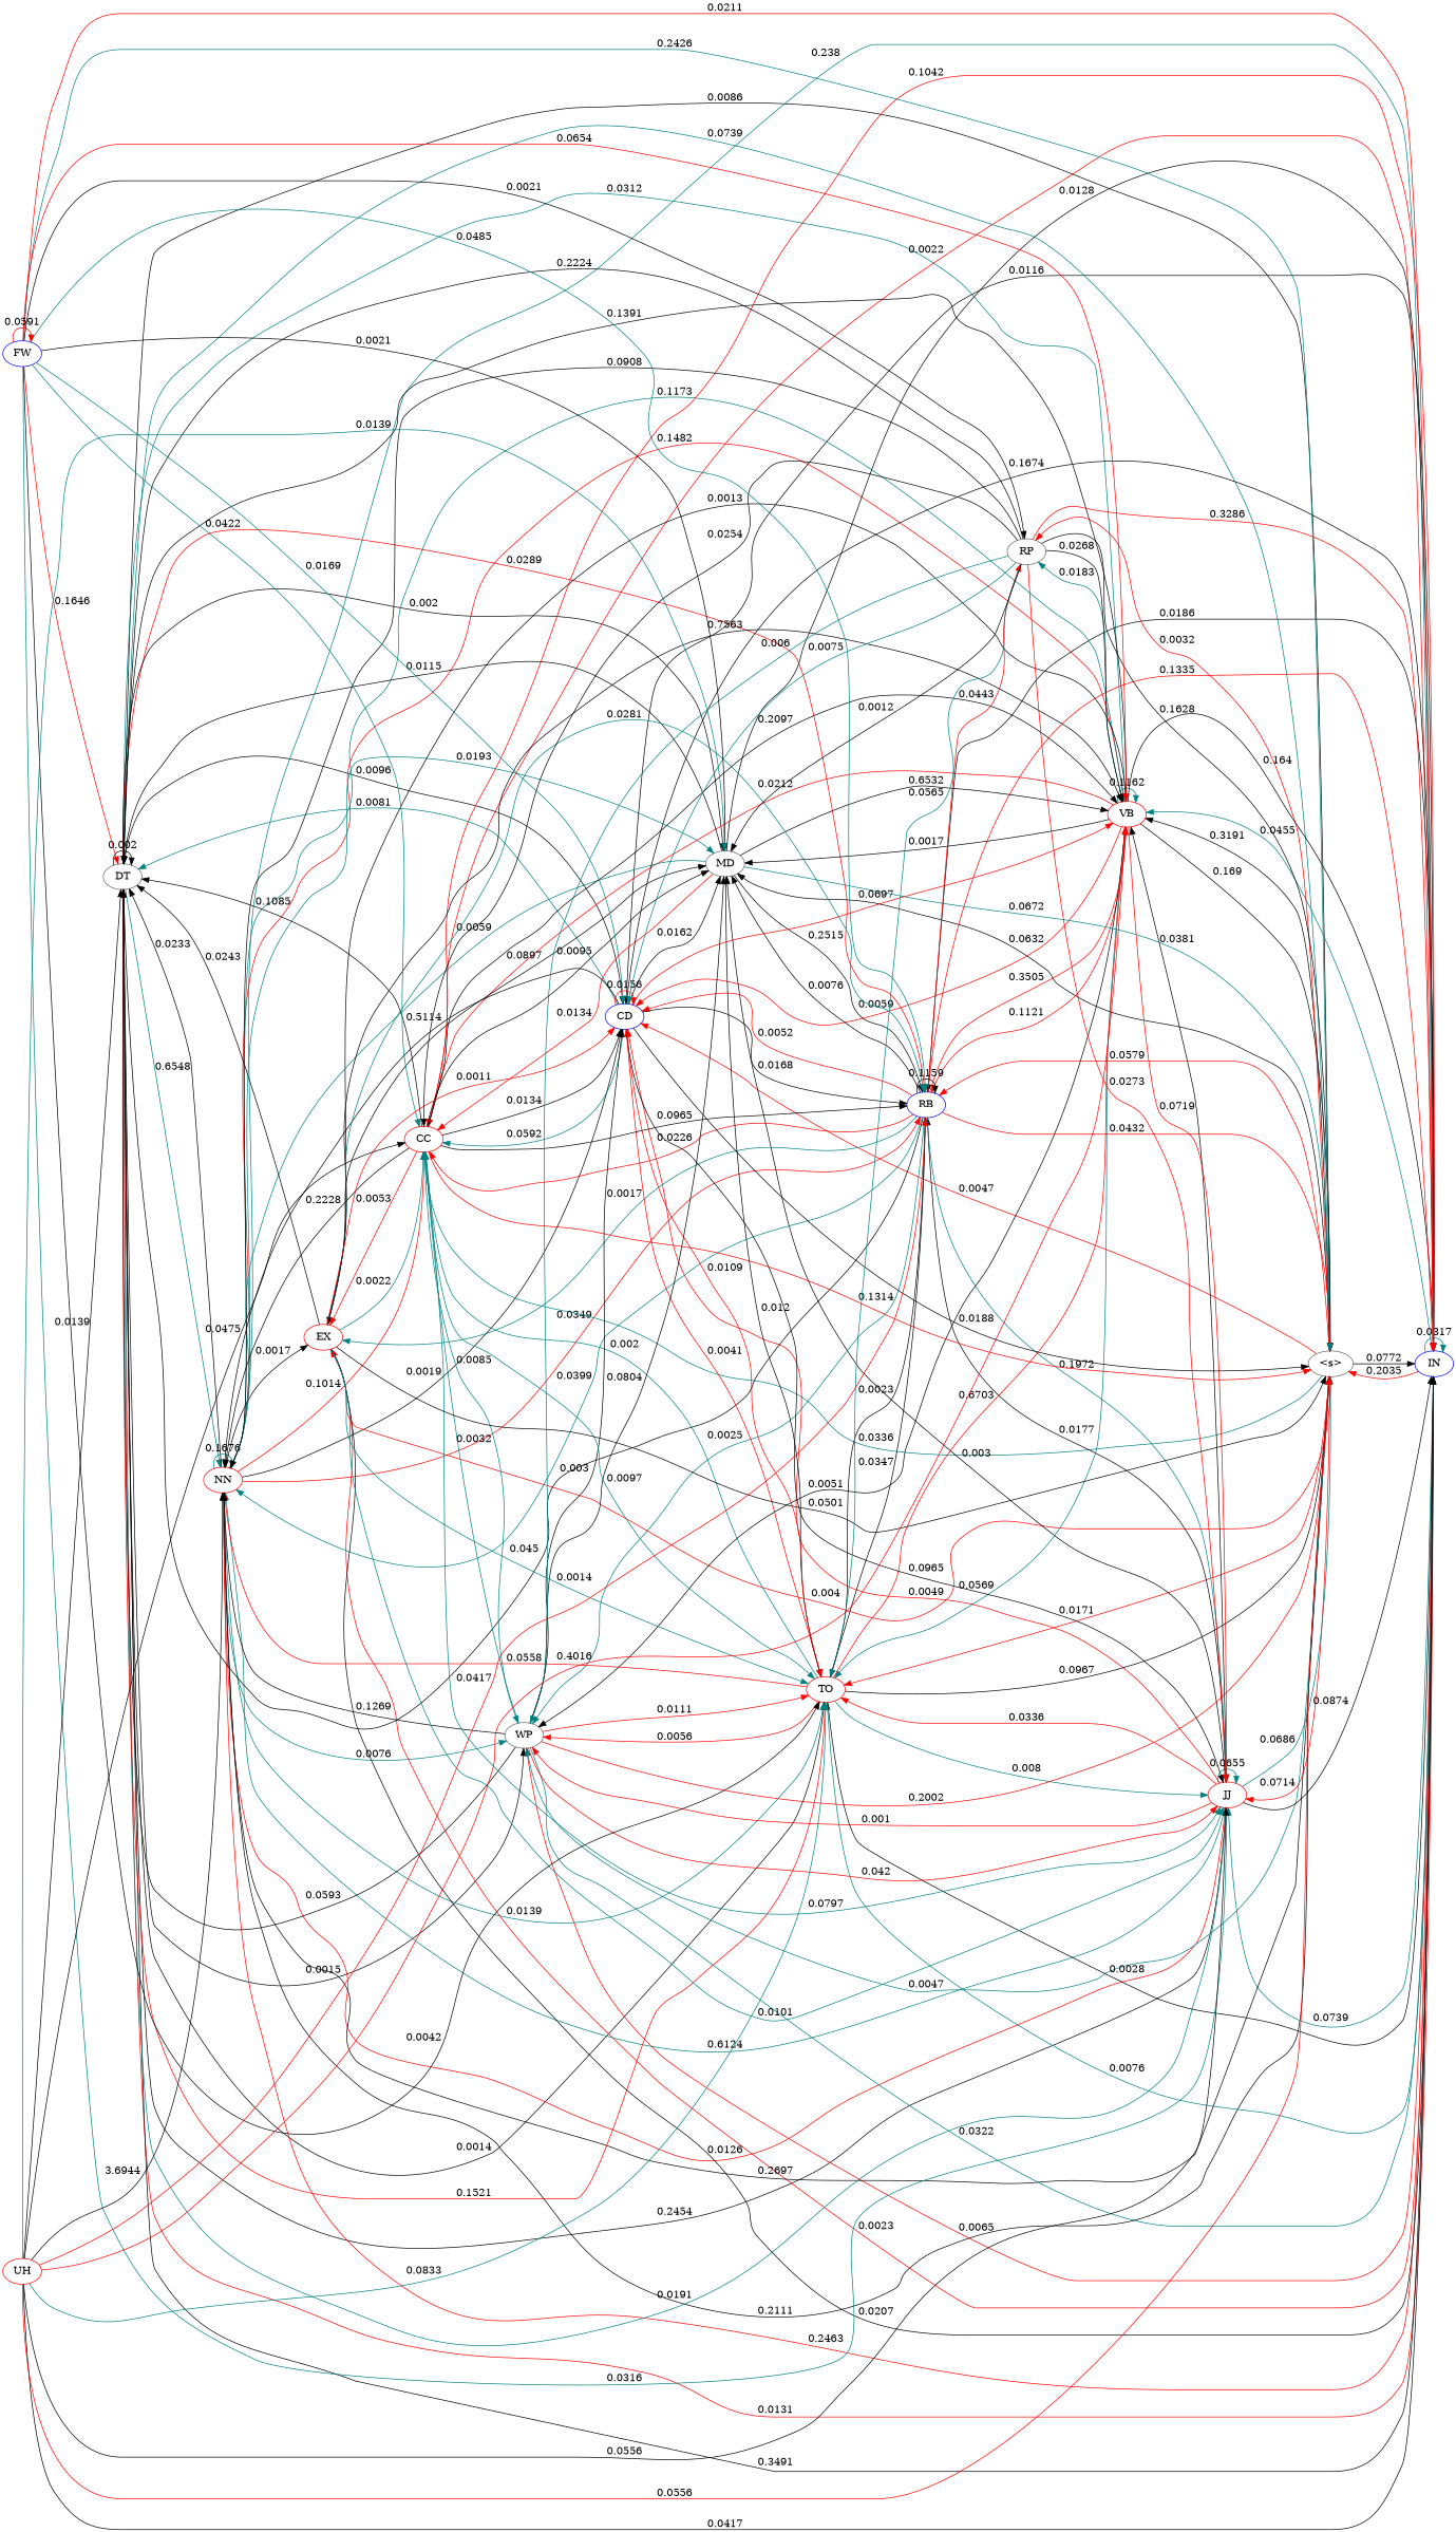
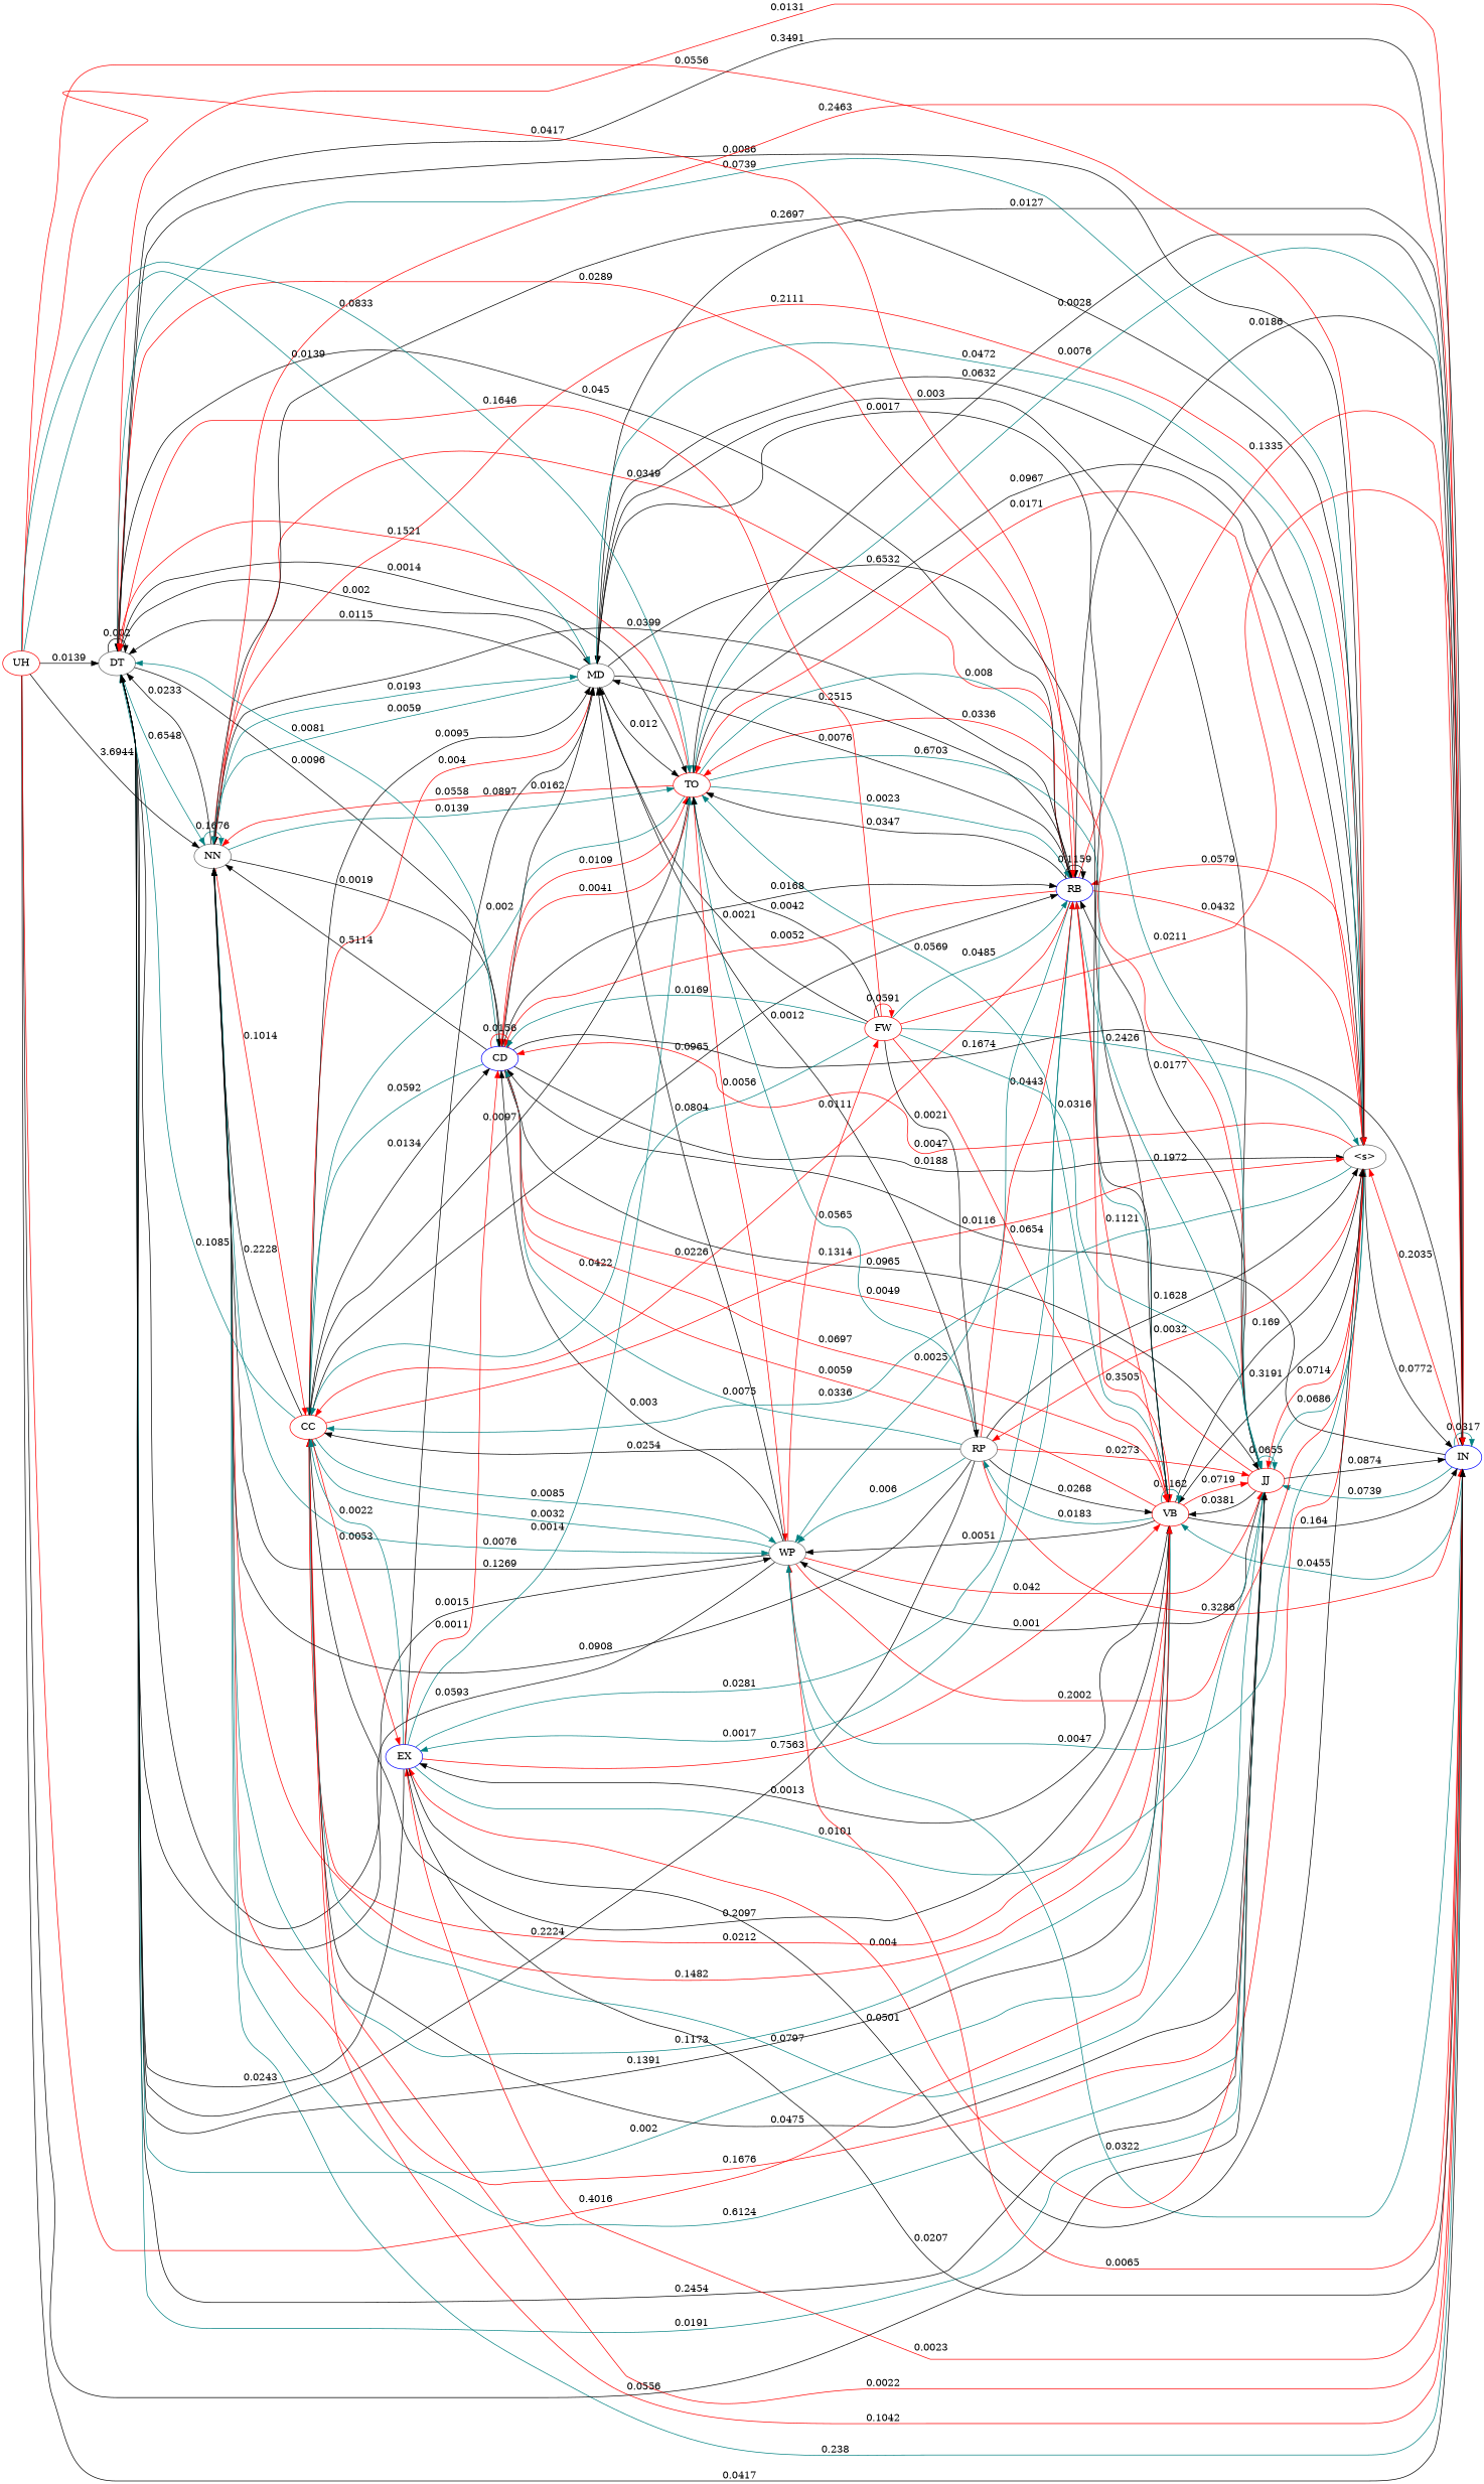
  digraph {
    rankdir=LR
    node [color=gray40]
    edge [color=black]
    DT
-   NN [color=red]
+   NN
    IN [color=blue]
    "<s>"
    JJ [color=red]
    VB [color=red]
    RB [color=blue]
    TO [color=red]
    MD
    CD [color=blue]
    WP
    CC [color=red]
-   EX [color=red]
+   EX [color=blue]
    RP
-   FW [color=blue]
+   FW [color=red]
    UH [color=red]
    DT -> DT [label=0.002]
    DT -> NN [color=teal label=0.6548]
    DT -> IN [color=red label=0.0131]
    DT -> "<s>" [label=0.0086]
    DT -> JJ [label=0.2454]
-   DT -> VB [color=teal label=0.0312]
+   DT -> VB [color=teal label=0.002]
    DT -> RB [color=red label=0.0289]
    DT -> TO [label=0.0014]
    DT -> MD [label=0.002]
    DT -> CD [label=0.0096]
    DT -> WP [label=0.0015]
    NN -> DT [label=0.0233]
    NN -> NN [color=teal label=0.1676]
    NN -> IN [color=teal label=0.238]
-   NN -> "<s>" [label=0.2111]
-   NN -> JJ [color=red label=0.0126]
+   NN -> "<s>" [color=red label=0.2111]
+   NN -> JJ [color=red label=0.1676]
    NN -> VB [color=red label=0.1482]
    NN -> RB [color=red label=0.0349]
    NN -> TO [color=teal label=0.0139]
    NN -> MD [color=teal label=0.0193]
    NN -> CD [label=0.0019]
    NN -> WP [color=teal label=0.0076]
    NN -> CC [color=red label=0.1014]
-   NN -> EX [label=0.0017]
    IN -> DT [label=0.3491]
    IN -> NN [color=red label=0.2463]
    IN -> IN [color=teal label=0.0317]
    IN -> "<s>" [color=red label=0.2035]
    IN -> JJ [color=teal label=0.0739]
    IN -> VB [color=teal label=0.0455]
    IN -> RB [label=0.0186]
    IN -> TO [color=teal label=0.0076]
    IN -> CD [label=0.0116]
    IN -> WP [color=red label=0.0065]
    IN -> CC [color=red label=0.0022]
    IN -> EX [color=red label=0.0023]
    "<s>" -> DT [color=teal label=0.0739]
    "<s>" -> NN [label=0.2697]
    "<s>" -> IN [label=0.0772]
    "<s>" -> JJ [color=red label=0.0714]
    "<s>" -> VB [label=0.3191]
    "<s>" -> RB [color=red label=0.0579]
    "<s>" -> TO [color=red label=0.0171]
    "<s>" -> MD [label=0.0632]
    "<s>" -> CD [color=red label=0.0047]
    "<s>" -> WP [color=teal label=0.0047]
    "<s>" -> CC [color=teal label=0.0336]
    "<s>" -> EX [color=red label=0.004]
    "<s>" -> RP [color=red label=0.0032]
    JJ -> DT [color=teal label=0.0191]
    JJ -> NN [color=teal label=0.6124]
    JJ -> IN [label=0.0874]
    JJ -> "<s>" [color=teal label=0.0686]
    JJ -> JJ [color=teal label=0.0655]
    JJ -> VB [label=0.0381]
    JJ -> RB [label=0.0177]
    JJ -> TO [color=red label=0.0336]
    JJ -> MD [label=0.003]
    JJ -> CD [color=red label=0.0049]
-   JJ -> WP [color=red label=0.001]
-   UH -> CC [label=0.0475]
+   JJ -> WP [label=0.001]
+   JJ -> CC [label=0.0475]
    VB -> DT [label=0.1391]
    VB -> NN [color=teal label=0.1173]
    VB -> IN [label=0.164]
    VB -> "<s>" [label=0.169]
    VB -> JJ [color=red label=0.0719]
    VB -> VB [color=teal label=0.1162]
    VB -> RB [color=red label=0.1121]
    VB -> TO [color=teal label=0.0569]
    VB -> MD [label=0.0017]
    VB -> CD [color=red label=0.0059]
    VB -> WP [label=0.0051]
    VB -> CC [color=red label=0.0212]
    VB -> EX [label=0.0013]
    VB -> RP [color=teal label=0.0183]
    RB -> DT [label=0.045]
-   RB -> NN [color=teal label=0.0399]
+   RB -> NN [label=0.0399]
    RB -> IN [color=red label=0.1335]
    RB -> "<s>" [color=red label=0.0432]
    RB -> JJ [color=teal label=0.1972]
    RB -> VB [color=red label=0.3505]
    RB -> RB [label=0.1159]
    RB -> TO [label=0.0347]
    RB -> MD [label=0.0076]
    RB -> CD [color=red label=0.0052]
    RB -> WP [color=teal label=0.0025]
    RB -> CC [color=red label=0.0226]
    RB -> EX [color=teal label=0.0017]
    TO -> DT [color=red label=0.1521]
    TO -> NN [color=red label=0.0558]
    TO -> IN [label=0.0028]
    TO -> "<s>" [label=0.0967]
    TO -> JJ [color=teal label=0.008]
-   TO -> VB [color=red label=0.6703]
-   TO -> RB [label=0.0023]
+   TO -> VB [color=teal label=0.6703]
+   TO -> RB [color=teal label=0.0023]
    TO -> CD [color=red label=0.0041]
    TO -> WP [color=red label=0.0056]
    TO -> CC [color=teal label=0.002]
    MD -> DT [label=0.0115]
    MD -> NN [color=teal label=0.0059]
-   MD -> IN [label=0.0128]
-   MD -> "<s>" [color=teal label=0.0672]
+   MD -> IN [label=0.0127]
+   MD -> "<s>" [color=teal label=0.0472]
    MD -> VB [label=0.6532]
    MD -> RB [label=0.2515]
    MD -> TO [label=0.012]
-   MD -> CC [color=red label=0.0134]
+   MD -> CC [color=red label=0.004]
    CD -> DT [color=teal label=0.0081]
    CD -> NN [label=0.5114]
    CD -> IN [label=0.1674]
    CD -> "<s>" [label=0.0188]
    CD -> JJ [label=0.0965]
    CD -> VB [color=red label=0.0697]
    CD -> RB [label=0.0168]
    CD -> TO [color=red label=0.0109]
    CD -> MD [label=0.0162]
    CD -> CD [color=red label=0.0156]
    CD -> CC [color=teal label=0.0592]
    WP -> DT [label=0.0593]
    WP -> NN [label=0.1269]
    WP -> IN [color=teal label=0.0322]
    WP -> "<s>" [color=red label=0.2002]
    WP -> JJ [color=red label=0.042]
-   WP -> TO [color=red label=0.0111]
+   WP -> FW [color=red label=0.0111]
    WP -> MD [label=0.0804]
    WP -> CD [label=0.003]
    WP -> CC [color=teal label=0.0032]
-   CC -> DT [label=0.1085]
+   CC -> DT [color=teal label=0.1085]
    CC -> NN [label=0.2228]
    CC -> IN [color=red label=0.1042]
    CC -> "<s>" [color=red label=0.1314]
    CC -> JJ [color=teal label=0.0797]
    CC -> VB [label=0.2097]
    CC -> RB [label=0.0965]
-   CC -> TO [color=teal label=0.0097]
+   CC -> TO [label=0.0097]
    CC -> MD [label=0.0095]
    CC -> CD [label=0.0134]
    CC -> WP [color=teal label=0.0085]
    CC -> EX [color=red label=0.0053]
    EX -> DT [label=0.0243]
    EX -> IN [label=0.0207]
    EX -> "<s>" [label=0.0501]
    EX -> JJ [color=teal label=0.0101]
-   EX -> VB [label=0.7563]
+   EX -> VB [color=red label=0.7563]
    EX -> RB [color=teal label=0.0281]
    EX -> TO [color=teal label=0.0014]
    EX -> MD [label=0.0897]
    EX -> CD [color=red label=0.0011]
    EX -> CC [color=teal label=0.0022]
    RP -> DT [label=0.2224]
    RP -> NN [label=0.0908]
    RP -> IN [color=red label=0.3286]
    RP -> "<s>" [label=0.1628]
    RP -> JJ [color=red label=0.0273]
    RP -> VB [label=0.0268]
-   RB -> RP [color=red label=0.0443]
+   RP -> RB [color=red label=0.0443]
    RP -> TO [color=teal label=0.0565]
    RP -> MD [label=0.0012]
    RP -> CD [color=teal label=0.0075]
    RP -> WP [color=teal label=0.006]
    RP -> CC [label=0.0254]
    FW -> DT [color=red label=0.1646]
    FW -> IN [color=red label=0.0211]
    FW -> "<s>" [color=teal label=0.2426]
    FW -> JJ [color=teal label=0.0316]
    FW -> VB [color=red label=0.0654]
    FW -> RB [color=teal label=0.0485]
    FW -> TO [label=0.0042]
    FW -> MD [label=0.0021]
    FW -> CD [color=teal label=0.0169]
    FW -> CC [color=teal label=0.0422]
    FW -> RP [label=0.0021]
    FW -> FW [color=red label=0.0591]
    UH -> DT [label=0.0139]
    UH -> NN [label=3.6944]
    UH -> IN [label=0.0417]
    UH -> "<s>" [color=red label=0.0556]
    UH -> JJ [label=0.0556]
    UH -> VB [color=red label=0.4016]
    UH -> RB [color=red label=0.0417]
    UH -> TO [color=teal label=0.0833]
    UH -> MD [color=teal label=0.0139]
  }
